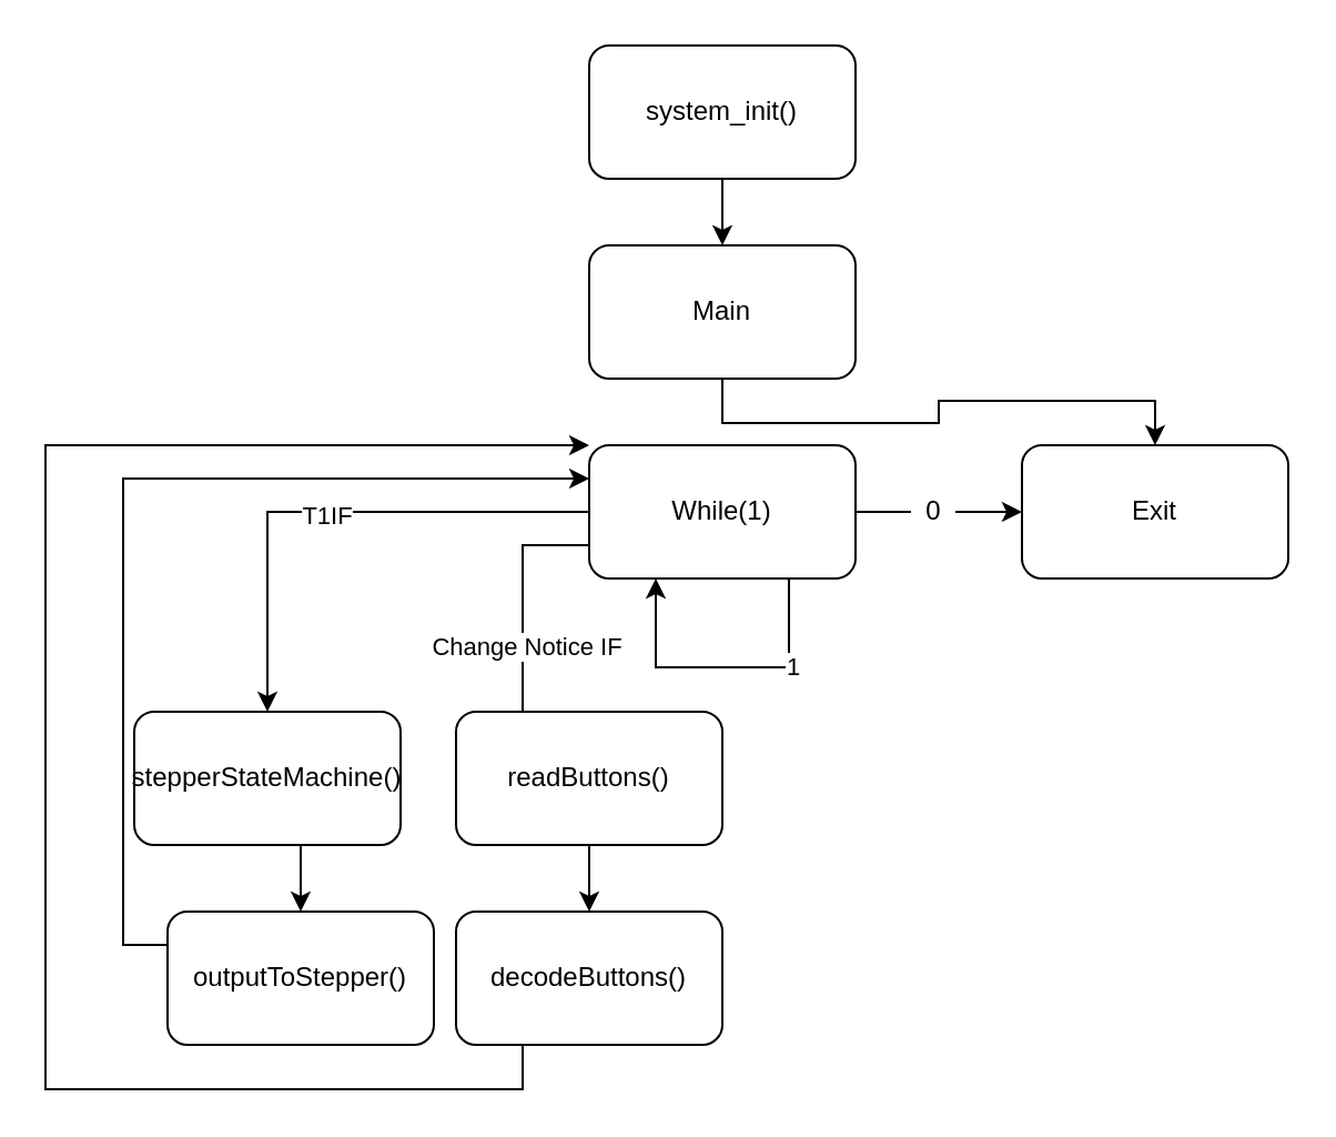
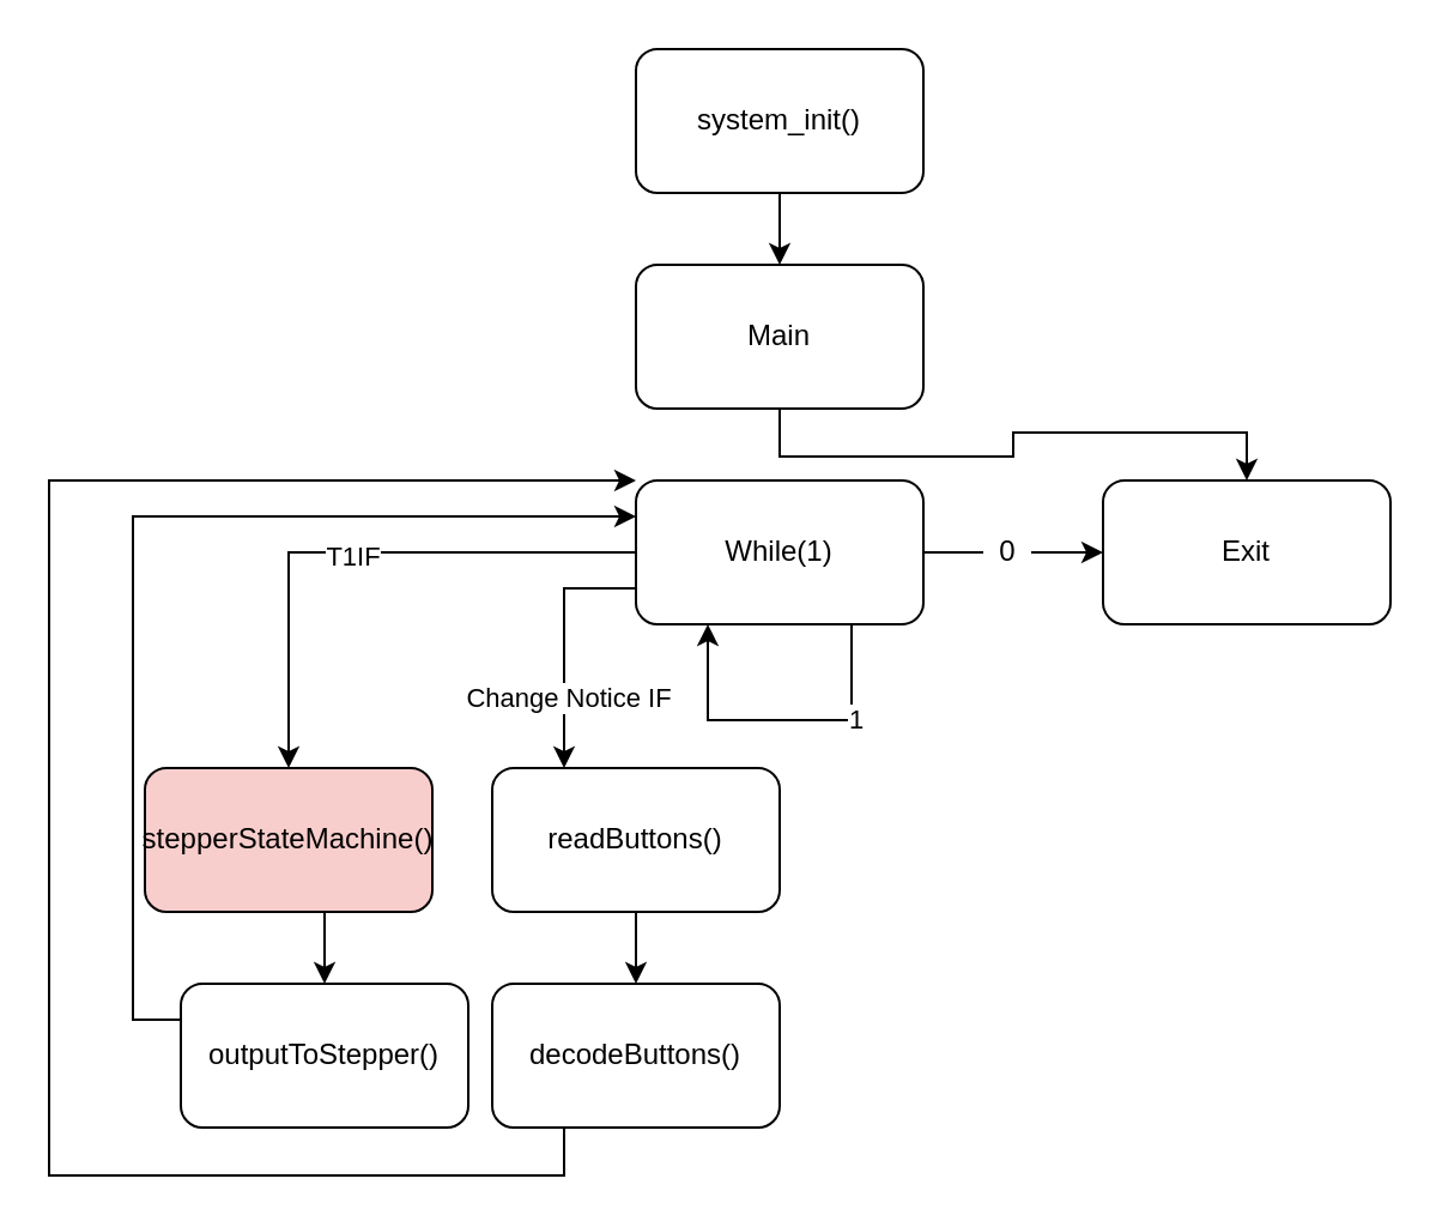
  <mxCell id="0" />
  <mxCell id="1" parent="0" />
  <mxCell id="2" style="edgeStyle=orthogonalEdgeStyle;rounded=0;orthogonalLoop=1;jettySize=auto;html=1;exitX=0.5;exitY=1;exitDx=0;exitDy=0;entryX=0.5;entryY=0;entryDx=0;entryDy=0;" edge="1" parent="1" source="3" target="5"><mxGeometry relative="1" as="geometry" /></mxCell>
  <mxCell id="3" value="system_init()" style="rounded=1;whiteSpace=wrap;html=1;" vertex="1" parent="1"><mxGeometry x="265" y="20" width="120" height="60" as="geometry" /></mxCell>
  <mxCell id="4" style="edgeStyle=orthogonalEdgeStyle;rounded=0;orthogonalLoop=1;jettySize=auto;html=1;exitX=0.5;exitY=1;exitDx=0;exitDy=0;" edge="1" parent="1" source="5" target="16"><mxGeometry relative="1" as="geometry" /></mxCell>
  <mxCell id="5" value="Main" style="rounded=1;whiteSpace=wrap;html=1;" vertex="1" parent="1"><mxGeometry x="265" y="110" width="120" height="60" as="geometry" /></mxCell>
  <mxCell id="6" style="edgeStyle=orthogonalEdgeStyle;rounded=0;orthogonalLoop=1;jettySize=auto;html=1;exitX=1;exitY=0.5;exitDx=0;exitDy=0;startArrow=none;" edge="1" parent="1" source="14"><mxGeometry relative="1" as="geometry"><mxPoint x="460" y="230" as="targetPoint" /></mxGeometry></mxCell>
  <mxCell id="7" style="edgeStyle=orthogonalEdgeStyle;rounded=0;orthogonalLoop=1;jettySize=auto;html=1;exitX=0;exitY=0.5;exitDx=0;exitDy=0;entryX=0.5;entryY=0;entryDx=0;entryDy=0;" edge="1" parent="1" source="11" target="22"><mxGeometry relative="1" as="geometry" /></mxCell>
  <mxCell id="8" value="T1IF" style="edgeLabel;html=1;align=center;verticalAlign=middle;resizable=0;points=[];" vertex="1" connectable="0" parent="7"><mxGeometry x="0.017" y="1" relative="1" as="geometry"><mxPoint as="offset" /></mxGeometry></mxCell>
- <mxCell id="9" style="edgeStyle=orthogonalEdgeStyle;rounded=0;orthogonalLoop=1;jettySize=auto;html=1;exitX=0;exitY=0.75;exitDx=0;exitDy=0;entryX=0.25;entryY=0;entryDx=0;entryDy=0;endArrow=none;" edge="1" parent="1" source="11" target="18"><mxGeometry relative="1" as="geometry" /></mxCell>
+ <mxCell id="9" style="edgeStyle=orthogonalEdgeStyle;rounded=0;orthogonalLoop=1;jettySize=auto;html=1;exitX=0;exitY=0.75;exitDx=0;exitDy=0;entryX=0.25;entryY=0;entryDx=0;entryDy=0;" edge="1" parent="1" source="11" target="18"><mxGeometry relative="1" as="geometry" /></mxCell>
  <mxCell id="10" value="Change Notice IF" style="edgeLabel;html=1;align=center;verticalAlign=middle;resizable=0;points=[];" vertex="1" connectable="0" parent="9"><mxGeometry x="0.009" y="1" relative="1" as="geometry"><mxPoint y="22" as="offset" /></mxGeometry></mxCell>
  <mxCell id="11" value="While(1)" style="rounded=1;whiteSpace=wrap;html=1;" vertex="1" parent="1"><mxGeometry x="265" y="200" width="120" height="60" as="geometry" /></mxCell>
  <mxCell id="12" style="edgeStyle=orthogonalEdgeStyle;rounded=0;orthogonalLoop=1;jettySize=auto;html=1;exitX=0.75;exitY=1;exitDx=0;exitDy=0;entryX=0.25;entryY=1;entryDx=0;entryDy=0;" edge="1" parent="1" source="11" target="11"><mxGeometry relative="1" as="geometry"><Array as="points"><mxPoint x="355" y="300" /><mxPoint x="295" y="300" /></Array></mxGeometry></mxCell>
  <mxCell id="13" value="&lt;div&gt;1&lt;/div&gt;" style="edgeLabel;html=1;align=center;verticalAlign=middle;resizable=0;points=[];" vertex="1" connectable="0" parent="12"><mxGeometry x="-0.443" y="1" relative="1" as="geometry"><mxPoint as="offset" /></mxGeometry></mxCell>
  <mxCell id="14" value="&lt;div&gt;0&lt;/div&gt;" style="text;html=1;align=center;verticalAlign=middle;resizable=0;points=[];autosize=1;strokeColor=none;fillColor=none;" vertex="1" parent="1"><mxGeometry x="410" y="220" width="20" height="20" as="geometry" /></mxCell>
  <mxCell id="15" value="" style="edgeStyle=orthogonalEdgeStyle;rounded=0;orthogonalLoop=1;jettySize=auto;html=1;exitX=1;exitY=0.5;exitDx=0;exitDy=0;endArrow=none;" edge="1" parent="1" source="11" target="14"><mxGeometry relative="1" as="geometry"><mxPoint x="460" y="230" as="targetPoint" /><mxPoint x="385" y="230" as="sourcePoint" /></mxGeometry></mxCell>
  <mxCell id="16" value="Exit" style="rounded=1;whiteSpace=wrap;html=1;" vertex="1" parent="1"><mxGeometry x="460" y="200" width="120" height="60" as="geometry" /></mxCell>
  <mxCell id="17" style="edgeStyle=orthogonalEdgeStyle;rounded=0;orthogonalLoop=1;jettySize=auto;html=1;exitX=0.5;exitY=1;exitDx=0;exitDy=0;entryX=0.5;entryY=0;entryDx=0;entryDy=0;" edge="1" parent="1" source="18" target="20"><mxGeometry relative="1" as="geometry" /></mxCell>
  <mxCell id="18" value="readButtons()" style="rounded=1;whiteSpace=wrap;html=1;" vertex="1" parent="1"><mxGeometry x="205" y="320" width="120" height="60" as="geometry" /></mxCell>
  <mxCell id="19" style="edgeStyle=orthogonalEdgeStyle;rounded=0;orthogonalLoop=1;jettySize=auto;html=1;exitX=0.25;exitY=1;exitDx=0;exitDy=0;entryX=0;entryY=0;entryDx=0;entryDy=0;" edge="1" parent="1" source="20" target="11"><mxGeometry relative="1" as="geometry"><Array as="points"><mxPoint x="235" y="490" /><mxPoint x="20" y="490" /><mxPoint x="20" y="200" /></Array></mxGeometry></mxCell>
  <mxCell id="20" value="decodeButtons()" style="rounded=1;whiteSpace=wrap;html=1;" vertex="1" parent="1"><mxGeometry x="205" y="410" width="120" height="60" as="geometry" /></mxCell>
  <mxCell id="21" style="edgeStyle=orthogonalEdgeStyle;rounded=0;orthogonalLoop=1;jettySize=auto;html=1;exitX=0.5;exitY=1;exitDx=0;exitDy=0;entryX=0.5;entryY=0;entryDx=0;entryDy=0;" edge="1" parent="1" source="22" target="24"><mxGeometry relative="1" as="geometry" /></mxCell>
- <mxCell id="22" value="stepperStateMachine()" style="rounded=1;whiteSpace=wrap;html=1;" vertex="1" parent="1"><mxGeometry x="60" y="320" width="120" height="60" as="geometry" /></mxCell>
+ <mxCell id="22" value="stepperStateMachine()" style="rounded=1;whiteSpace=wrap;html=1;fillColor=#f8cecc;" vertex="1" parent="1"><mxGeometry x="60" y="320" width="120" height="60" as="geometry" /></mxCell>
  <mxCell id="23" style="edgeStyle=orthogonalEdgeStyle;rounded=0;orthogonalLoop=1;jettySize=auto;html=1;exitX=0;exitY=0.25;exitDx=0;exitDy=0;entryX=0;entryY=0.25;entryDx=0;entryDy=0;" edge="1" parent="1" source="24" target="11"><mxGeometry relative="1" as="geometry" /></mxCell>
  <mxCell id="24" value="outputToStepper()" style="rounded=1;whiteSpace=wrap;html=1;" vertex="1" parent="1"><mxGeometry x="75" y="410" width="120" height="60" as="geometry" /></mxCell>
